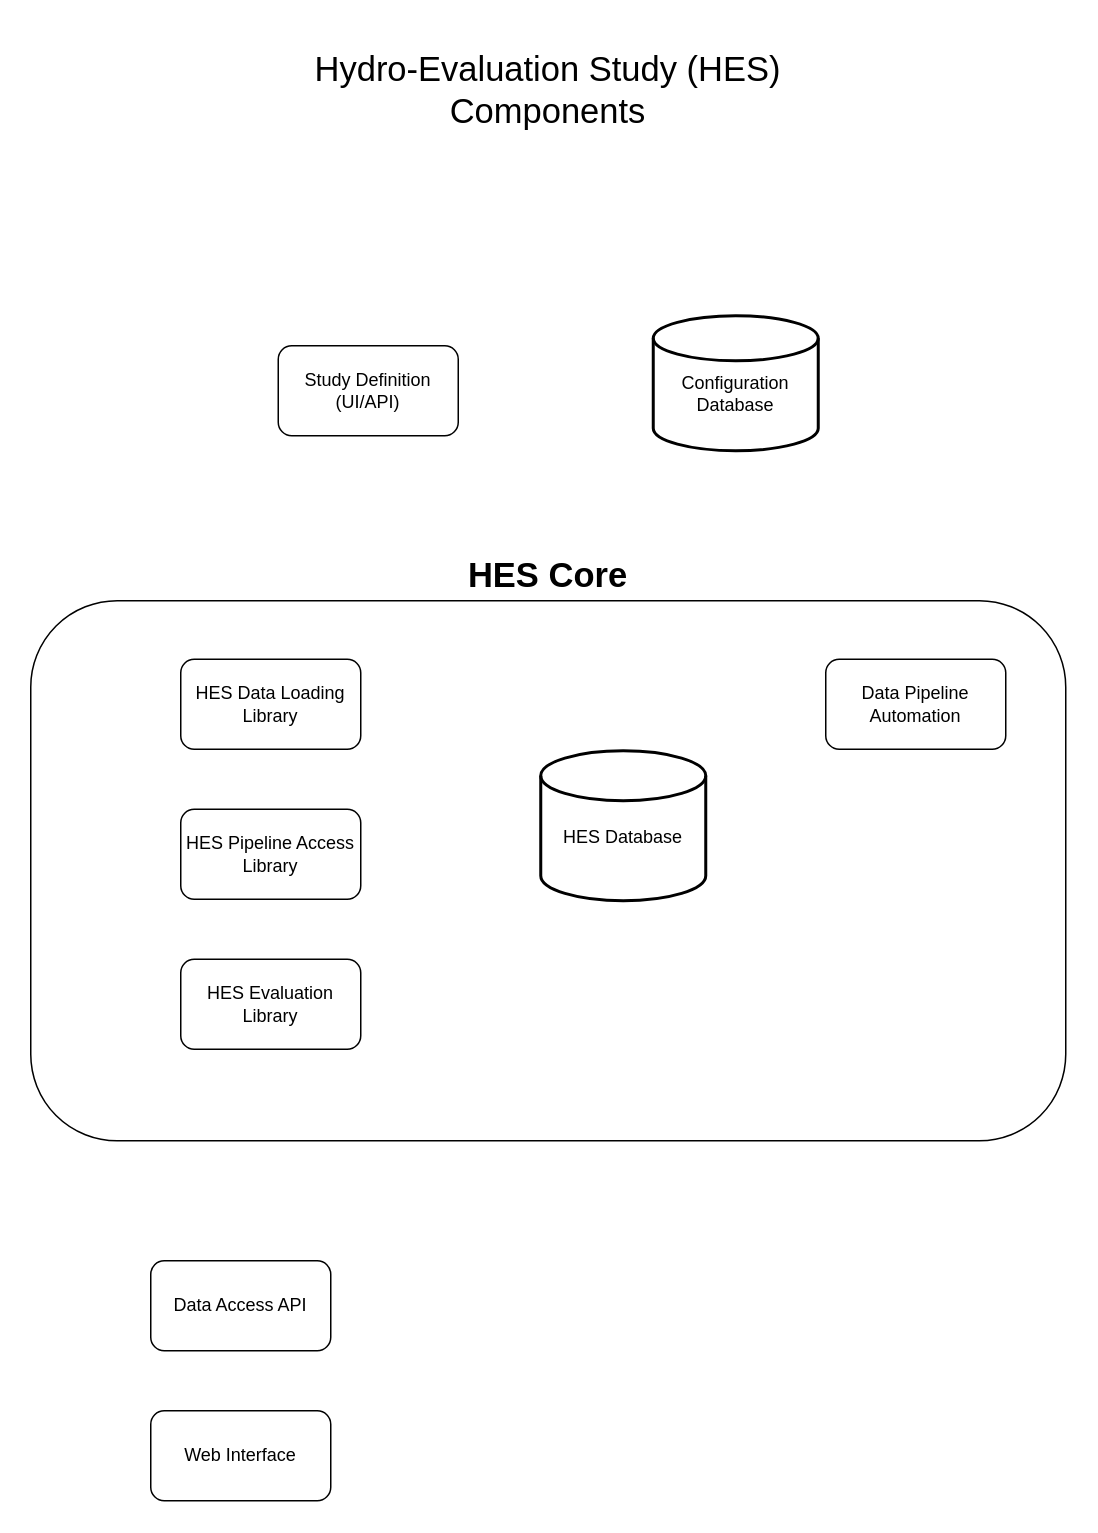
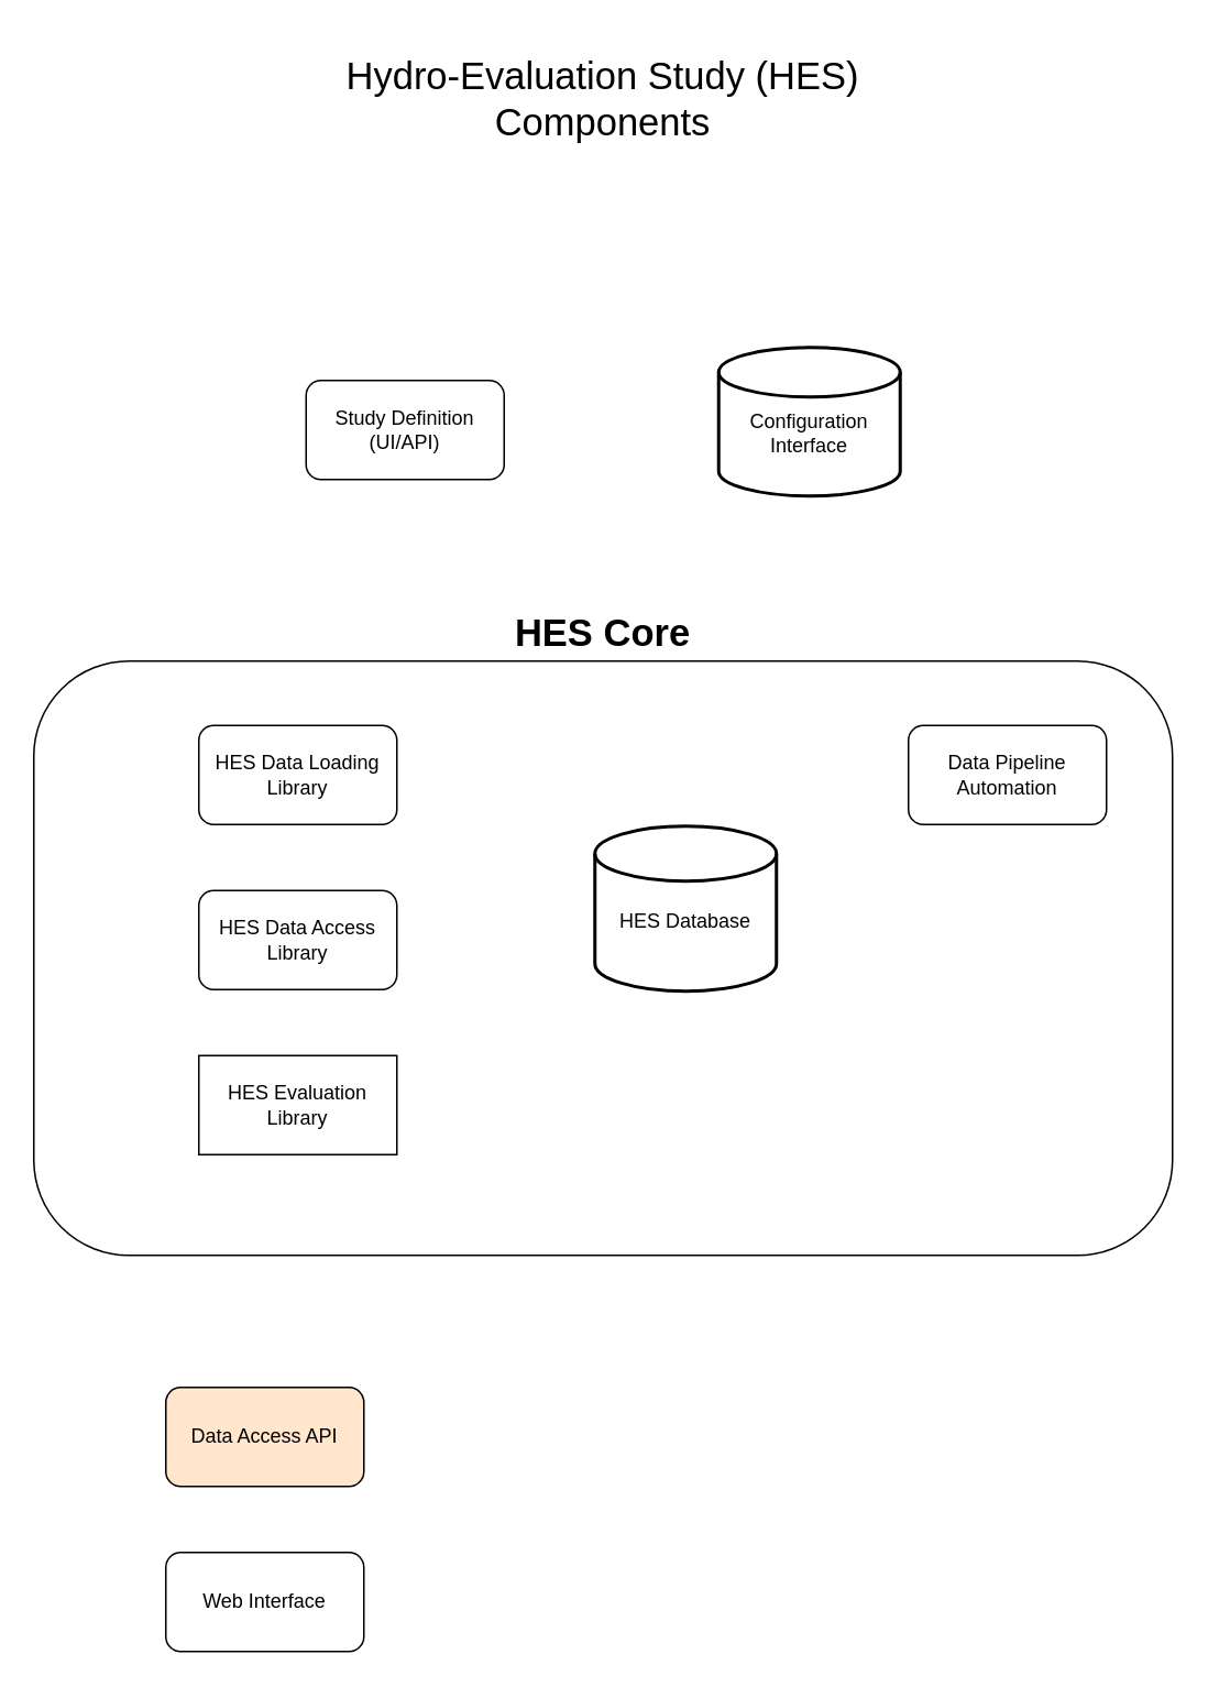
  <mxCell id="0" />
  <mxCell id="1" parent="0" />
  <mxCell id="2" value="&lt;b&gt;&lt;font style=&quot;font-size: 23px;&quot;&gt;HES &lt;font style=&quot;font-size: 23px;&quot;&gt;Core&lt;/font&gt;&lt;/font&gt;&lt;/b&gt;" style="rounded=1;whiteSpace=wrap;html=1;labelPosition=center;verticalLabelPosition=top;align=center;verticalAlign=bottom;arcSize=16;" parent="1" vertex="1"><mxGeometry x="20" y="400" width="690" height="360" as="geometry" /></mxCell>
  <mxCell id="3" value="HES Data Loading Library" style="rounded=1;whiteSpace=wrap;html=1;fontSize=12;glass=0;strokeWidth=1;shadow=0;" parent="1" vertex="1"><mxGeometry x="120" y="439" width="120" height="60" as="geometry" /></mxCell>
- <mxCell id="4" value="&lt;br&gt;&lt;div&gt;Configuration Database&lt;/div&gt;" style="strokeWidth=2;html=1;shape=mxgraph.flowchart.database;whiteSpace=wrap;" parent="1" vertex="1"><mxGeometry x="435" y="210" width="110" height="90" as="geometry" /></mxCell>
+ <mxCell id="4" value="&lt;br&gt;&lt;div&gt;Configuration Interface&lt;/div&gt;" style="strokeWidth=2;html=1;shape=mxgraph.flowchart.database;whiteSpace=wrap;" parent="1" vertex="1"><mxGeometry x="435" y="210" width="110" height="90" as="geometry" /></mxCell>
  <mxCell id="5" value="&lt;div&gt;Study Definition&lt;/div&gt;&lt;div&gt;(UI/API)&lt;br&gt;&lt;/div&gt;" style="rounded=1;whiteSpace=wrap;html=1;fontSize=12;glass=0;strokeWidth=1;shadow=0;" parent="1" vertex="1"><mxGeometry x="185" y="230" width="120" height="60" as="geometry" /></mxCell>
  <mxCell id="6" value="&lt;br&gt;&lt;div&gt;HES Database&lt;/div&gt;" style="strokeWidth=2;html=1;shape=mxgraph.flowchart.database;whiteSpace=wrap;" parent="1" vertex="1"><mxGeometry x="360" y="500" width="110" height="100" as="geometry" /></mxCell>
- <mxCell id="7" value="HES Pipeline Access Library" style="rounded=1;whiteSpace=wrap;html=1;fontSize=12;glass=0;strokeWidth=1;shadow=0;" parent="1" vertex="1"><mxGeometry x="120" y="539" width="120" height="60" as="geometry" /></mxCell>
- <mxCell id="8" value="HES Evaluation Library" style="rounded=1;whiteSpace=wrap;html=1;fontSize=12;glass=0;strokeWidth=1;shadow=0;" parent="1" vertex="1"><mxGeometry x="120" y="639" width="120" height="60" as="geometry" /></mxCell>
- <mxCell id="9" value="Data Access API" style="rounded=1;whiteSpace=wrap;html=1;fontSize=12;glass=0;strokeWidth=1;shadow=0;" parent="1" vertex="1"><mxGeometry x="100" y="840" width="120" height="60" as="geometry" /></mxCell>
+ <mxCell id="7" value="HES Data Access Library" style="rounded=1;whiteSpace=wrap;html=1;fontSize=12;glass=0;strokeWidth=1;shadow=0;" parent="1" vertex="1"><mxGeometry x="120" y="539" width="120" height="60" as="geometry" /></mxCell>
+ <mxCell id="8" value="HES Evaluation Library" style="whiteSpace=wrap;html=1;fontSize=12;glass=0;strokeWidth=1;shadow=0;rounded=0;" parent="1" vertex="1"><mxGeometry x="120" y="639" width="120" height="60" as="geometry" /></mxCell>
+ <mxCell id="9" value="Data Access API" style="rounded=1;whiteSpace=wrap;html=1;fontSize=12;glass=0;strokeWidth=1;shadow=0;fillColor=#ffe6cc;" parent="1" vertex="1"><mxGeometry x="100" y="840" width="120" height="60" as="geometry" /></mxCell>
  <mxCell id="10" value="Web Interface" style="rounded=1;whiteSpace=wrap;html=1;fontSize=12;glass=0;strokeWidth=1;shadow=0;" parent="1" vertex="1"><mxGeometry x="100" y="940" width="120" height="60" as="geometry" /></mxCell>
  <mxCell id="11" value="Data Pipeline Automation" style="rounded=1;whiteSpace=wrap;html=1;fontSize=12;glass=0;strokeWidth=1;shadow=0;" parent="1" vertex="1"><mxGeometry x="550" y="439" width="120" height="60" as="geometry" /></mxCell>
  <mxCell id="12" value="Hydro-Evaluation Study (HES) Components" style="text;html=1;strokeColor=none;fillColor=none;align=center;verticalAlign=middle;whiteSpace=wrap;rounded=0;fontSize=23;" parent="1" vertex="1"><mxGeometry x="195" y="20" width="340" height="80" as="geometry" /></mxCell>
